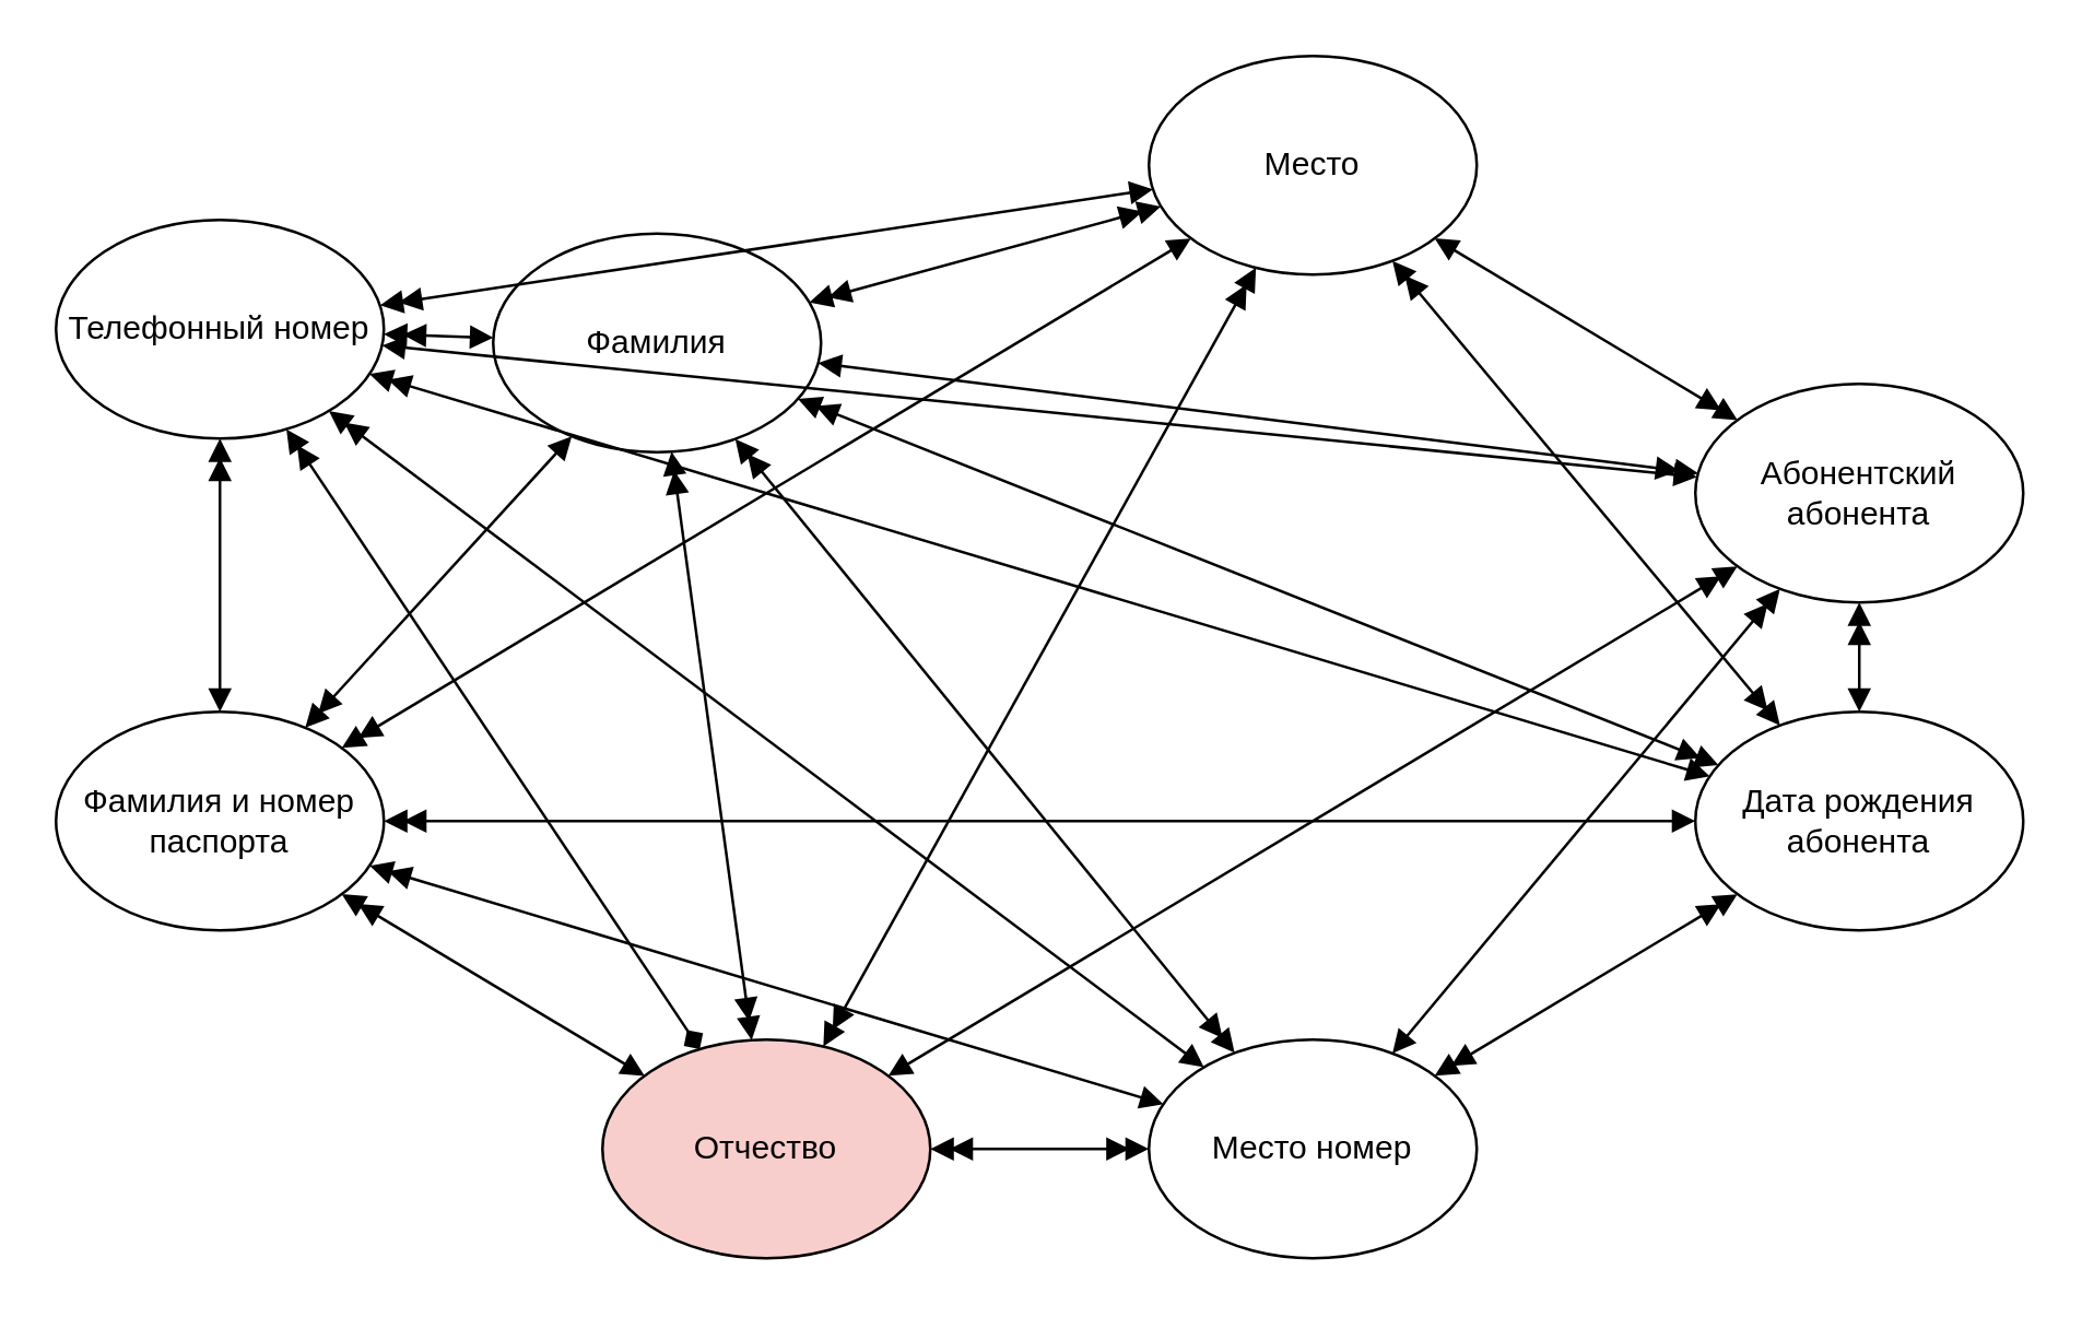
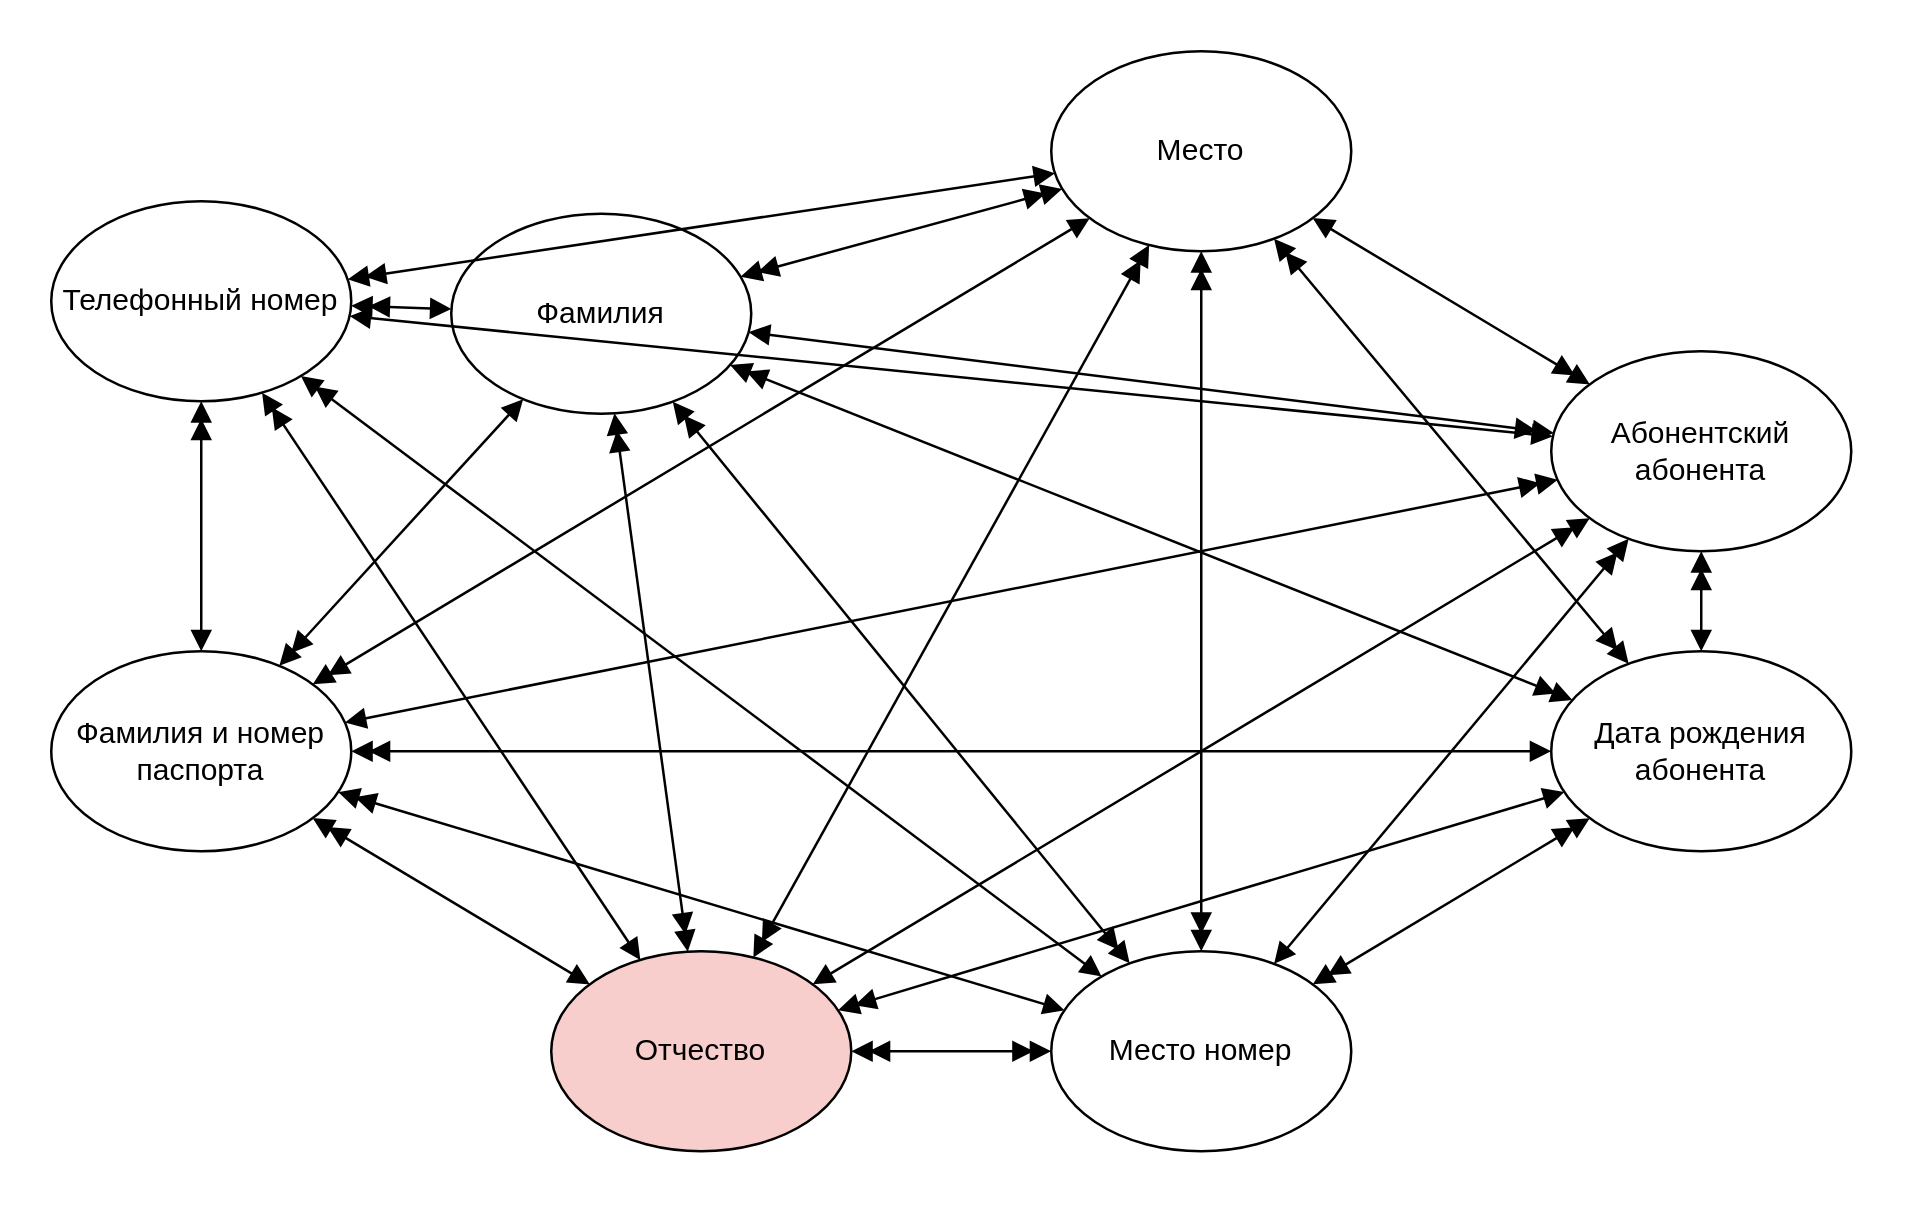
  <mxCell id="0" />
  <mxCell id="1" parent="0" />
  <mxCell id="2" value="Фамилия и номер паспорта" style="ellipse;whiteSpace=wrap;html=1;" parent="1" vertex="1"><mxGeometry x="20" y="260" width="120" height="80" as="geometry" /></mxCell>
  <mxCell id="3" value="Фамилия" style="ellipse;whiteSpace=wrap;html=1;" parent="1" vertex="1"><mxGeometry x="180" y="85" width="120" height="80" as="geometry" /></mxCell>
  <mxCell id="4" value="Место" style="ellipse;whiteSpace=wrap;html=1;" parent="1" vertex="1"><mxGeometry x="420" y="20" width="120" height="80" as="geometry" /></mxCell>
  <mxCell id="5" value="Отчество" style="ellipse;whiteSpace=wrap;html=1;fillColor=#f8cecc;" parent="1" vertex="1"><mxGeometry x="220" y="380" width="120" height="80" as="geometry" /></mxCell>
  <mxCell id="6" value="Место номер" style="ellipse;whiteSpace=wrap;html=1;" parent="1" vertex="1"><mxGeometry x="420" y="380" width="120" height="80" as="geometry" /></mxCell>
  <mxCell id="7" value="" style="endArrow=block;html=1;rounded=0;endFill=1;startArrow=doubleBlock;startFill=1;" parent="1" source="2" target="3" edge="1"><mxGeometry width="50" height="50" relative="1" as="geometry"><mxPoint x="330" y="260" as="sourcePoint" /><mxPoint x="270" y="220" as="targetPoint" /></mxGeometry></mxCell>
  <mxCell id="8" value="" style="endArrow=block;html=1;rounded=0;endFill=1;startArrow=doubleBlock;startFill=1;" parent="1" source="2" target="4" edge="1"><mxGeometry width="50" height="50" relative="1" as="geometry"><mxPoint x="370.067" y="280.146" as="sourcePoint" /><mxPoint x="289.862" y="219.896" as="targetPoint" /></mxGeometry></mxCell>
  <mxCell id="9" value="" style="endArrow=block;html=1;rounded=0;endFill=1;startArrow=doubleBlock;startFill=1;" parent="1" source="2" target="6" edge="1"><mxGeometry width="50" height="50" relative="1" as="geometry"><mxPoint x="449.933" y="280.146" as="sourcePoint" /><mxPoint x="530.138" y="219.896" as="targetPoint" /></mxGeometry></mxCell>
  <mxCell id="10" value="" style="endArrow=block;html=1;rounded=0;endFill=1;startArrow=doubleBlock;startFill=1;" parent="1" source="2" target="5" edge="1"><mxGeometry width="50" height="50" relative="1" as="geometry"><mxPoint x="459.933" y="290.146" as="sourcePoint" /><mxPoint x="540.138" y="229.896" as="targetPoint" /></mxGeometry></mxCell>
+ <mxCell id="11" value="" style="endArrow=doubleBlock;html=1;rounded=0;endFill=1;startArrow=doubleBlock;startFill=1;" parent="1" source="6" target="4" edge="1"><mxGeometry width="50" height="50" relative="1" as="geometry"><mxPoint x="449.933" y="280.146" as="sourcePoint" /><mxPoint x="530.138" y="219.896" as="targetPoint" /></mxGeometry></mxCell>
  <mxCell id="12" value="" style="endArrow=doubleBlock;html=1;rounded=0;endFill=1;startArrow=doubleBlock;startFill=1;" parent="1" source="6" target="5" edge="1"><mxGeometry width="50" height="50" relative="1" as="geometry"><mxPoint x="570" y="390" as="sourcePoint" /><mxPoint x="570" y="230" as="targetPoint" /></mxGeometry></mxCell>
  <mxCell id="13" value="" style="endArrow=doubleBlock;html=1;rounded=0;endFill=1;startArrow=doubleBlock;startFill=1;" parent="1" source="3" target="5" edge="1"><mxGeometry width="50" height="50" relative="1" as="geometry"><mxPoint x="250" y="299.71" as="sourcePoint" /><mxPoint x="50" y="299.71" as="targetPoint" /></mxGeometry></mxCell>
  <mxCell id="14" value="" style="endArrow=doubleBlock;html=1;rounded=0;endFill=1;startArrow=doubleBlock;startFill=1;" parent="1" source="3" target="4" edge="1"><mxGeometry width="50" height="50" relative="1" as="geometry"><mxPoint x="570" y="390" as="sourcePoint" /><mxPoint x="570" y="230" as="targetPoint" /></mxGeometry></mxCell>
  <mxCell id="15" value="" style="endArrow=doubleBlock;html=1;rounded=0;endFill=1;startArrow=doubleBlock;startFill=1;" parent="1" source="5" target="4" edge="1"><mxGeometry width="50" height="50" relative="1" as="geometry"><mxPoint x="511.093" y="422.399" as="sourcePoint" /><mxPoint x="260" y="229.441" as="targetPoint" /></mxGeometry></mxCell>
  <mxCell id="16" value="" style="endArrow=doubleBlock;html=1;rounded=0;endFill=1;startArrow=doubleBlock;startFill=1;" parent="1" source="6" target="3" edge="1"><mxGeometry width="50" height="50" relative="1" as="geometry"><mxPoint x="260" y="390.559" as="sourcePoint" /><mxPoint x="511.905" y="200" as="targetPoint" /></mxGeometry></mxCell>
  <mxCell id="17" value="Телефонный номер" style="ellipse;whiteSpace=wrap;html=1;" parent="1" vertex="1"><mxGeometry x="20" y="80" width="120" height="80" as="geometry" /></mxCell>
  <mxCell id="18" value="Абонентский абонента" style="ellipse;whiteSpace=wrap;html=1;" parent="1" vertex="1"><mxGeometry x="620" y="140" width="120" height="80" as="geometry" /></mxCell>
  <mxCell id="19" value="" style="endArrow=block;html=1;rounded=0;endFill=1;startArrow=doubleBlock;startFill=1;" parent="1" source="17" target="2" edge="1"><mxGeometry width="50" height="50" relative="1" as="geometry"><mxPoint x="170.278" y="260.004" as="sourcePoint" /><mxPoint x="90.002" y="199.796" as="targetPoint" /></mxGeometry></mxCell>
+ <mxCell id="20" value="" style="endArrow=block;html=1;rounded=0;endFill=1;startArrow=doubleBlock;startFill=1;" parent="1" source="18" target="2" edge="1"><mxGeometry width="50" height="50" relative="1" as="geometry"><mxPoint x="450" y="310" as="sourcePoint" /><mxPoint x="650" y="310" as="targetPoint" /></mxGeometry></mxCell>
  <mxCell id="21" value="" style="endArrow=block;html=1;rounded=0;endFill=1;startArrow=doubleBlock;startFill=1;" parent="1" source="18" target="4" edge="1"><mxGeometry width="50" height="50" relative="1" as="geometry"><mxPoint x="679.862" y="240.204" as="sourcePoint" /><mxPoint x="760.138" y="179.996" as="targetPoint" /></mxGeometry></mxCell>
  <mxCell id="22" value="" style="endArrow=block;html=1;rounded=0;endFill=1;startArrow=doubleBlock;startFill=1;" parent="1" source="18" target="6" edge="1"><mxGeometry width="50" height="50" relative="1" as="geometry"><mxPoint x="690.138" y="280.104" as="sourcePoint" /><mxPoint x="609.862" y="219.896" as="targetPoint" /></mxGeometry></mxCell>
  <mxCell id="23" value="" style="endArrow=block;html=1;rounded=0;endFill=1;startArrow=doubleBlock;startFill=1;" parent="1" source="17" target="3" edge="1"><mxGeometry width="50" height="50" relative="1" as="geometry"><mxPoint x="700.138" y="290.104" as="sourcePoint" /><mxPoint x="619.862" y="229.896" as="targetPoint" /></mxGeometry></mxCell>
- <mxCell id="24" value="" style="endArrow=diamond;html=1;rounded=0;endFill=1;startArrow=doubleBlock;startFill=1;" parent="1" source="17" target="5" edge="1"><mxGeometry width="50" height="50" relative="1" as="geometry"><mxPoint x="710.138" y="300.104" as="sourcePoint" /><mxPoint x="629.862" y="239.896" as="targetPoint" /></mxGeometry></mxCell>
+ <mxCell id="24" value="" style="endArrow=block;html=1;rounded=0;endFill=1;startArrow=doubleBlock;startFill=1;" parent="1" source="17" target="5" edge="1"><mxGeometry width="50" height="50" relative="1" as="geometry"><mxPoint x="710.138" y="300.104" as="sourcePoint" /><mxPoint x="629.862" y="239.896" as="targetPoint" /></mxGeometry></mxCell>
  <mxCell id="25" value="" style="endArrow=block;html=1;rounded=0;endFill=1;startArrow=block;startFill=1;" parent="1" source="17" target="18" edge="1"><mxGeometry width="50" height="50" relative="1" as="geometry"><mxPoint x="340" y="510" as="sourcePoint" /><mxPoint x="540" y="510" as="targetPoint" /></mxGeometry></mxCell>
  <mxCell id="26" value="" style="endArrow=block;html=1;rounded=0;endFill=1;startArrow=doubleBlock;startFill=1;" parent="1" source="17" target="6" edge="1"><mxGeometry width="50" height="50" relative="1" as="geometry"><mxPoint x="150" y="310" as="sourcePoint" /><mxPoint x="350" y="310" as="targetPoint" /></mxGeometry></mxCell>
  <mxCell id="27" value="" style="endArrow=block;html=1;rounded=0;endFill=1;startArrow=doubleBlock;startFill=1;" parent="1" source="17" target="4" edge="1"><mxGeometry width="50" height="50" relative="1" as="geometry"><mxPoint x="144.975" y="306.024" as="sourcePoint" /><mxPoint x="515.001" y="414.013" as="targetPoint" /></mxGeometry></mxCell>
  <mxCell id="28" value="" style="endArrow=block;html=1;rounded=0;endFill=1;startArrow=doubleBlock;startFill=1;" parent="1" source="18" target="3" edge="1"><mxGeometry width="50" height="50" relative="1" as="geometry"><mxPoint x="147.291" y="278.116" as="sourcePoint" /><mxPoint x="512.731" y="201.931" as="targetPoint" /></mxGeometry></mxCell>
  <mxCell id="29" value="" style="endArrow=block;html=1;rounded=0;endFill=1;startArrow=doubleBlock;startFill=1;" parent="1" source="18" target="5" edge="1"><mxGeometry width="50" height="50" relative="1" as="geometry"><mxPoint x="673.805" y="295.983" as="sourcePoint" /><mxPoint x="306.18" y="204.045" as="targetPoint" /></mxGeometry></mxCell>
  <mxCell id="30" value="Дата рождения абонента" style="ellipse;whiteSpace=wrap;html=1;" vertex="1" parent="1"><mxGeometry x="620" y="260" width="120" height="80" as="geometry" /></mxCell>
  <mxCell id="31" value="" style="endArrow=block;html=1;rounded=0;endFill=1;startArrow=doubleBlock;startFill=1;" edge="1" parent="1" source="18" target="30"><mxGeometry width="50" height="50" relative="1" as="geometry"><mxPoint x="307.373" y="431.714" as="sourcePoint" /><mxPoint x="472.6" y="68.281" as="targetPoint" /></mxGeometry></mxCell>
  <mxCell id="32" value="" style="endArrow=doubleBlock;html=1;rounded=0;endFill=1;startArrow=doubleBlock;startFill=1;" edge="1" parent="1" source="30" target="6"><mxGeometry width="50" height="50" relative="1" as="geometry"><mxPoint x="690" y="230" as="sourcePoint" /><mxPoint x="690" y="270" as="targetPoint" /></mxGeometry></mxCell>
  <mxCell id="33" value="" style="endArrow=doubleBlock;html=1;rounded=0;endFill=1;startArrow=block;startFill=1;" edge="1" parent="1" source="30" target="2"><mxGeometry width="50" height="50" relative="1" as="geometry"><mxPoint x="654.766" y="342.377" as="sourcePoint" /><mxPoint x="541.6" y="446.16" as="targetPoint" /></mxGeometry></mxCell>
- <mxCell id="34" value="" style="endArrow=doubleBlock;html=1;rounded=0;endFill=1;startArrow=block;startFill=1;" edge="1" parent="1" source="30" target="17"><mxGeometry width="50" height="50" relative="1" as="geometry"><mxPoint x="664.766" y="352.377" as="sourcePoint" /><mxPoint x="551.6" y="456.16" as="targetPoint" /></mxGeometry></mxCell>
+ <mxCell id="34" value="" style="endArrow=doubleBlock;html=1;rounded=0;endFill=1;startArrow=block;startFill=1;" edge="1" parent="1" source="30" target="5"><mxGeometry width="50" height="50" relative="1" as="geometry"><mxPoint x="664.766" y="352.377" as="sourcePoint" /><mxPoint x="551.6" y="456.16" as="targetPoint" /></mxGeometry></mxCell>
  <mxCell id="35" value="" style="endArrow=doubleBlock;html=1;rounded=0;endFill=1;startArrow=doubleBlock;startFill=1;" edge="1" parent="1" source="30" target="3"><mxGeometry width="50" height="50" relative="1" as="geometry"><mxPoint x="632.51" y="298.551" as="sourcePoint" /><mxPoint x="147.47" y="201.494" as="targetPoint" /></mxGeometry></mxCell>
  <mxCell id="36" value="" style="endArrow=doubleBlock;html=1;rounded=0;endFill=1;startArrow=doubleBlock;startFill=1;" edge="1" parent="1" source="30" target="4"><mxGeometry width="50" height="50" relative="1" as="geometry"><mxPoint x="648.626" y="281.031" as="sourcePoint" /><mxPoint x="331.379" y="58.966" as="targetPoint" /></mxGeometry></mxCell>
